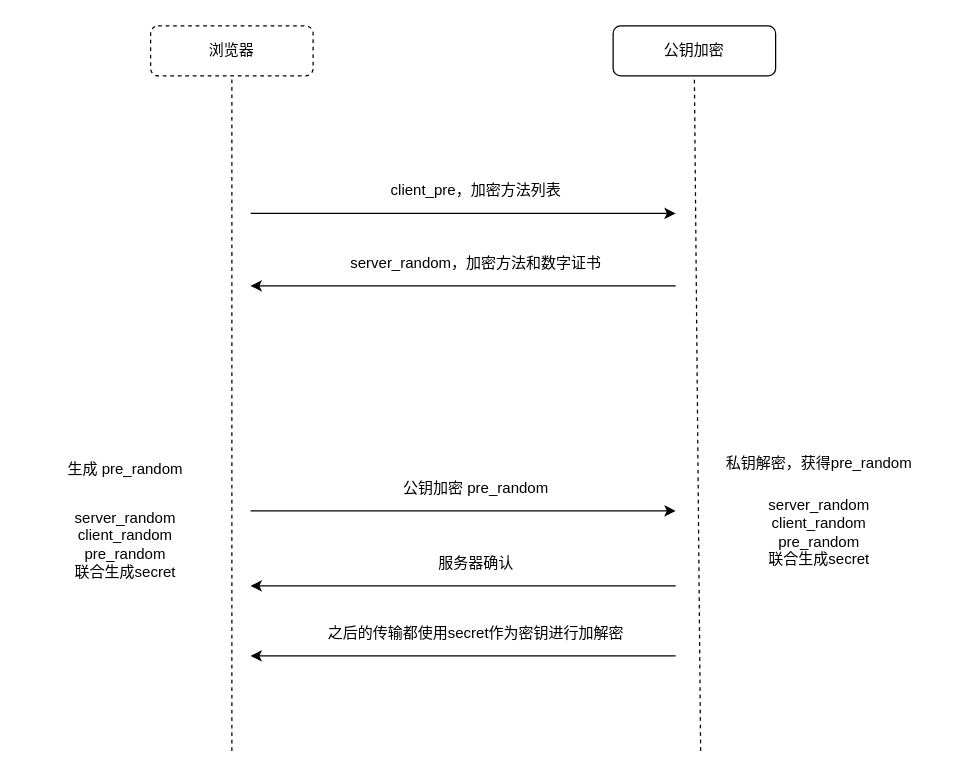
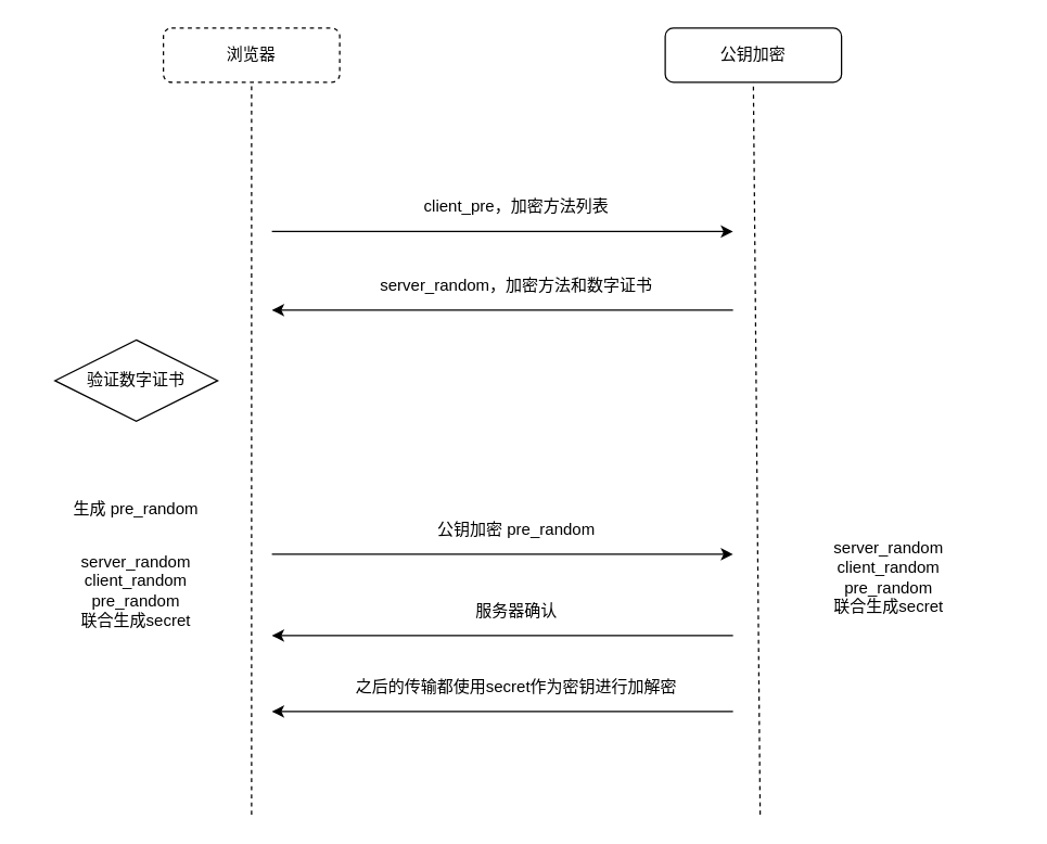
  <mxCell id="0" />
  <mxCell id="1" parent="0" />
  <mxCell id="2" value="浏览器" style="rounded=1;whiteSpace=wrap;html=1;dashed=1;" vertex="1" parent="1"><mxGeometry x="120" y="20" width="130" height="40" as="geometry" /></mxCell>
  <mxCell id="3" value="公钥加密" style="rounded=1;whiteSpace=wrap;html=1;" vertex="1" parent="1"><mxGeometry x="490" y="20" width="130" height="40" as="geometry" /></mxCell>
  <mxCell id="4" value="" style="endArrow=none;dashed=1;html=1;rounded=0;entryX=0.5;entryY=1;entryDx=0;entryDy=0;" edge="1" parent="1" target="2"><mxGeometry width="50" height="50" relative="1" as="geometry"><mxPoint x="185" y="600" as="sourcePoint" /><mxPoint x="290" y="150" as="targetPoint" /></mxGeometry></mxCell>
  <mxCell id="5" value="" style="endArrow=none;dashed=1;html=1;rounded=0;entryX=0.5;entryY=1;entryDx=0;entryDy=0;" edge="1" parent="1" target="3"><mxGeometry width="50" height="50" relative="1" as="geometry"><mxPoint x="560" y="600" as="sourcePoint" /><mxPoint x="560" y="180" as="targetPoint" /></mxGeometry></mxCell>
  <mxCell id="6" value="" style="endArrow=classic;html=1;rounded=0;" edge="1" parent="1"><mxGeometry width="50" height="50" relative="1" as="geometry"><mxPoint x="200" y="170" as="sourcePoint" /><mxPoint x="540" y="170" as="targetPoint" /></mxGeometry></mxCell>
  <mxCell id="7" value="client_pre，加密方法列表" style="text;html=1;align=center;verticalAlign=middle;resizable=0;points=[];autosize=1;strokeColor=none;fillColor=none;" vertex="1" parent="1"><mxGeometry x="295" y="142" width="170" height="20" as="geometry" /></mxCell>
  <mxCell id="8" value="" style="endArrow=classic;html=1;rounded=0;" edge="1" parent="1"><mxGeometry width="50" height="50" relative="1" as="geometry"><mxPoint x="540" y="228" as="sourcePoint" /><mxPoint x="200" y="228" as="targetPoint" /></mxGeometry></mxCell>
  <mxCell id="9" value="server_random，加密方法和数字证书" style="text;html=1;align=center;verticalAlign=middle;resizable=0;points=[];autosize=1;strokeColor=none;fillColor=none;" vertex="1" parent="1"><mxGeometry x="270" y="200" width="220" height="20" as="geometry" /></mxCell>
  <mxCell id="10" value="" style="endArrow=classic;html=1;rounded=0;" edge="1" parent="1"><mxGeometry width="50" height="50" relative="1" as="geometry"><mxPoint x="200" y="408" as="sourcePoint" /><mxPoint x="540" y="408" as="targetPoint" /></mxGeometry></mxCell>
  <mxCell id="11" value="公钥加密 pre_random" style="text;html=1;align=center;verticalAlign=middle;resizable=0;points=[];autosize=1;strokeColor=none;fillColor=none;" vertex="1" parent="1"><mxGeometry x="315" y="380" width="130" height="20" as="geometry" /></mxCell>
  <mxCell id="12" value="" style="endArrow=classic;html=1;rounded=0;" edge="1" parent="1"><mxGeometry width="50" height="50" relative="1" as="geometry"><mxPoint x="540" y="468" as="sourcePoint" /><mxPoint x="200" y="468" as="targetPoint" /></mxGeometry></mxCell>
  <mxCell id="13" value="服务器确认" style="text;html=1;align=center;verticalAlign=middle;resizable=0;points=[];autosize=1;strokeColor=none;fillColor=none;" vertex="1" parent="1"><mxGeometry x="340" y="440" width="80" height="20" as="geometry" /></mxCell>
  <mxCell id="14" value="" style="endArrow=classic;html=1;rounded=0;" edge="1" parent="1"><mxGeometry width="50" height="50" relative="1" as="geometry"><mxPoint x="540" y="524" as="sourcePoint" /><mxPoint x="200" y="524" as="targetPoint" /></mxGeometry></mxCell>
  <mxCell id="15" value="之后的传输都使用secret作为密钥进行加解密" style="text;html=1;align=center;verticalAlign=middle;resizable=0;points=[];autosize=1;strokeColor=none;fillColor=none;" vertex="1" parent="1"><mxGeometry x="255" y="496" width="250" height="20" as="geometry" /></mxCell>
+ <mxCell id="16" value="验证数字证书" style="rhombus;whiteSpace=wrap;html=1;" vertex="1" parent="1"><mxGeometry x="40" y="250" width="120" height="60" as="geometry" /></mxCell>
  <mxCell id="17" value="生成 pre_random" style="text;html=1;strokeColor=none;fillColor=none;align=center;verticalAlign=middle;whiteSpace=wrap;rounded=0;" vertex="1" parent="1"><mxGeometry x="40" y="360" width="120" height="30" as="geometry" /></mxCell>
  <mxCell id="18" value="server_random&lt;br&gt;client_random&lt;br&gt;pre_random&lt;br&gt;联合生成secret" style="text;html=1;strokeColor=none;fillColor=none;align=center;verticalAlign=middle;whiteSpace=wrap;rounded=0;" vertex="1" parent="1"><mxGeometry x="20" y="400" width="160" height="70" as="geometry" /></mxCell>
- <mxCell id="19" value="私钥解密，获得pre_random" style="text;html=1;strokeColor=none;fillColor=none;align=center;verticalAlign=middle;whiteSpace=wrap;rounded=0;" vertex="1" parent="1"><mxGeometry x="560" y="360" width="190" height="20" as="geometry" /></mxCell>
  <mxCell id="20" value="server_random&lt;br&gt;client_random&lt;br&gt;pre_random&lt;br&gt;联合生成secret" style="text;html=1;strokeColor=none;fillColor=none;align=center;verticalAlign=middle;whiteSpace=wrap;rounded=0;" vertex="1" parent="1"><mxGeometry x="575" y="390" width="160" height="70" as="geometry" /></mxCell>
